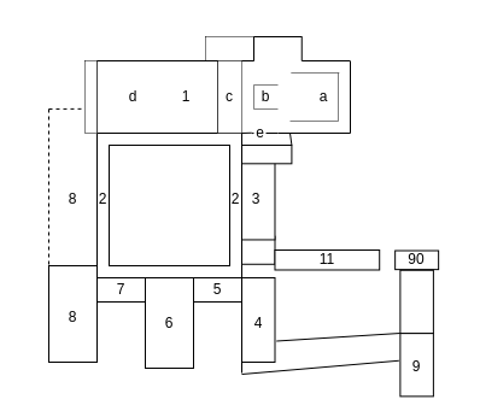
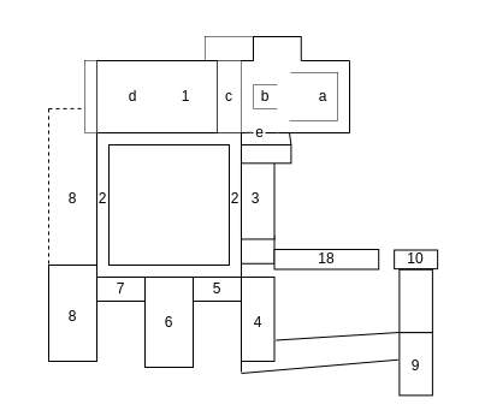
  <mxCell id="0" />
  <mxCell id="1" parent="0" />
  <mxCell id="2" value="" style="rounded=0;whiteSpace=wrap;html=1;rotation=90;strokeWidth=0.5;" vertex="1" parent="1"><mxGeometry x="180" y="20" width="20" height="40" as="geometry" /></mxCell>
  <mxCell id="3" value="" style="rounded=0;whiteSpace=wrap;html=1;rotation=90;" vertex="1" parent="1"><mxGeometry x="20" y="240" width="80" height="40" as="geometry" /></mxCell>
  <mxCell id="4" value="" style="whiteSpace=wrap;html=1;aspect=fixed;" vertex="1" parent="1"><mxGeometry x="80" y="110" width="120" height="120" as="geometry" /></mxCell>
  <mxCell id="5" value="" style="whiteSpace=wrap;html=1;aspect=fixed;" vertex="1" parent="1"><mxGeometry x="90" y="120" width="100" height="100" as="geometry" /></mxCell>
  <mxCell id="6" value="" style="rounded=0;whiteSpace=wrap;html=1;rotation=90;" vertex="1" parent="1"><mxGeometry x="102.5" y="247.5" width="75" height="40" as="geometry" /></mxCell>
  <mxCell id="7" value="" style="rounded=0;whiteSpace=wrap;html=1;rotation=90;" vertex="1" parent="1"><mxGeometry x="90" y="220" width="20" height="40" as="geometry" /></mxCell>
  <mxCell id="8" value="" style="rounded=0;whiteSpace=wrap;html=1;rotation=90;" vertex="1" parent="1"><mxGeometry x="178.75" y="251.25" width="70" height="27.5" as="geometry" /></mxCell>
  <mxCell id="9" value="" style="rounded=0;whiteSpace=wrap;html=1;rotation=90;" vertex="1" parent="1"><mxGeometry x="170" y="220" width="20" height="40" as="geometry" /></mxCell>
  <mxCell id="10" value="" style="endArrow=none;dashed=1;html=1;rounded=0;entryX=0;entryY=1;entryDx=0;entryDy=0;" edge="1" parent="1" target="3"><mxGeometry width="50" height="50" relative="1" as="geometry"><mxPoint x="40" y="90" as="sourcePoint" /><mxPoint x="40" y="150" as="targetPoint" /></mxGeometry></mxCell>
  <mxCell id="11" value="" style="rounded=0;whiteSpace=wrap;html=1;rotation=90;" vertex="1" parent="1"><mxGeometry x="100" y="30" width="60" height="100" as="geometry" /></mxCell>
  <mxCell id="12" value="" style="rounded=0;whiteSpace=wrap;html=1;rotation=90;strokeWidth=0.5;" vertex="1" parent="1"><mxGeometry x="160" y="70" width="60" height="20" as="geometry" /></mxCell>
  <mxCell id="13" value="" style="rounded=0;whiteSpace=wrap;html=1;rotation=90;strokeWidth=0.5;" vertex="1" parent="1"><mxGeometry x="45" y="75" width="60" height="10" as="geometry" /></mxCell>
  <mxCell id="14" value="" style="endArrow=none;dashed=1;html=1;rounded=0;entryX=0.664;entryY=1.229;entryDx=0;entryDy=0;entryPerimeter=0;" edge="1" parent="1" target="13"><mxGeometry width="50" height="50" relative="1" as="geometry"><mxPoint x="40" y="90" as="sourcePoint" /><mxPoint x="50" y="230" as="targetPoint" /></mxGeometry></mxCell>
  <mxCell id="15" value="" style="rounded=0;whiteSpace=wrap;html=1;rotation=90;" vertex="1" parent="1"><mxGeometry x="202.19" y="193.44" width="23.13" height="27.5" as="geometry" /></mxCell>
  <mxCell id="16" value="" style="rounded=0;whiteSpace=wrap;html=1;rotation=90;" vertex="1" parent="1"><mxGeometry x="181.53" y="152.5" width="64.41" height="27.5" as="geometry" /></mxCell>
  <mxCell id="17" value="8" style="text;html=1;align=center;verticalAlign=middle;whiteSpace=wrap;rounded=0;" vertex="1" parent="1"><mxGeometry x="30" y="247.5" width="60" height="30" as="geometry" /></mxCell>
  <mxCell id="18" value="7" style="text;html=1;align=center;verticalAlign=middle;whiteSpace=wrap;rounded=0;" vertex="1" parent="1"><mxGeometry x="70" y="225" width="60" height="30" as="geometry" /></mxCell>
  <mxCell id="19" value="6" style="text;html=1;align=center;verticalAlign=middle;whiteSpace=wrap;rounded=0;" vertex="1" parent="1"><mxGeometry x="110" y="252.5" width="60" height="30" as="geometry" /></mxCell>
  <mxCell id="20" value="5" style="text;html=1;align=center;verticalAlign=middle;whiteSpace=wrap;rounded=0;" vertex="1" parent="1"><mxGeometry x="150" y="225" width="60" height="30" as="geometry" /></mxCell>
  <mxCell id="21" value="4" style="text;html=1;align=center;verticalAlign=middle;whiteSpace=wrap;rounded=0;" vertex="1" parent="1"><mxGeometry x="183.74" y="252.5" width="60" height="30" as="geometry" /></mxCell>
  <mxCell id="22" value="8" style="text;html=1;align=center;verticalAlign=middle;whiteSpace=wrap;rounded=0;" vertex="1" parent="1"><mxGeometry x="30" y="150" width="60" height="30" as="geometry" /></mxCell>
  <mxCell id="23" value="2&lt;span style=&quot;color: rgba(0, 0, 0, 0); font-family: monospace; font-size: 0px; text-align: start; text-wrap: nowrap;&quot;&gt;%3CmxGraphModel%3E%3Croot%3E%3CmxCell%20id%3D%220%22%2F%3E%3CmxCell%20id%3D%221%22%20parent%3D%220%22%2F%3E%3CmxCell%20id%3D%222%22%20value%3D%228%22%20style%3D%22text%3Bhtml%3D1%3Balign%3Dcenter%3BverticalAlign%3Dmiddle%3BwhiteSpace%3Dwrap%3Brounded%3D0%3B%22%20vertex%3D%221%22%20parent%3D%221%22%3E%3CmxGeometry%20x%3D%22230%22%20y%3D%22290%22%20width%3D%2260%22%20height%3D%2230%22%20as%3D%22geometry%22%2F%3E%3C%2FmxCell%3E%3C%2Froot%3E%3C%2FmxGraphModel%3E&lt;/span&gt;" style="text;html=1;align=center;verticalAlign=middle;whiteSpace=wrap;rounded=0;" vertex="1" parent="1"><mxGeometry x="55" y="150" width="60" height="30" as="geometry" /></mxCell>
  <mxCell id="24" value="2&lt;span style=&quot;color: rgba(0, 0, 0, 0); font-family: monospace; font-size: 0px; text-align: start; text-wrap: nowrap;&quot;&gt;%3CmxGraphModel%3E%3Croot%3E%3CmxCell%20id%3D%220%22%2F%3E%3CmxCell%20id%3D%221%22%20parent%3D%220%22%2F%3E%3CmxCell%20id%3D%222%22%20value%3D%228%22%20style%3D%22text%3Bhtml%3D1%3Balign%3Dcenter%3BverticalAlign%3Dmiddle%3BwhiteSpace%3Dwrap%3Brounded%3D0%3B%22%20vertex%3D%221%22%20parent%3D%221%22%3E%3CmxGeometry%20x%3D%22230%22%20y%3D%22290%22%20width%3D%2260%22%20height%3D%2230%22%20as%3D%22geometry%22%2F%3E%3C%2FmxCell%3E%3C%2Froot%3E%3C%2FmxGraphModel%3E&lt;/span&gt;" style="text;html=1;align=center;verticalAlign=middle;whiteSpace=wrap;rounded=0;" vertex="1" parent="1"><mxGeometry x="165" y="150" width="60" height="30" as="geometry" /></mxCell>
  <mxCell id="25" value="3" style="text;html=1;align=center;verticalAlign=middle;whiteSpace=wrap;rounded=0;" vertex="1" parent="1"><mxGeometry x="182.18" y="150" width="60" height="30" as="geometry" /></mxCell>
  <mxCell id="26" value="1" style="text;html=1;align=center;verticalAlign=middle;whiteSpace=wrap;rounded=0;" vertex="1" parent="1"><mxGeometry x="123.74" y="65" width="60" height="30" as="geometry" /></mxCell>
  <mxCell id="27" value="d" style="text;html=1;align=center;verticalAlign=middle;whiteSpace=wrap;rounded=0;" vertex="1" parent="1"><mxGeometry x="80" y="65" width="60" height="30" as="geometry" /></mxCell>
  <mxCell id="28" value="c" style="text;html=1;align=center;verticalAlign=middle;whiteSpace=wrap;rounded=0;" vertex="1" parent="1"><mxGeometry x="185" y="65" width="10" height="30" as="geometry" /></mxCell>
  <mxCell id="29" value="" style="endArrow=none;html=1;rounded=0;entryX=0;entryY=0;entryDx=0;entryDy=0;" edge="1" parent="1" target="12"><mxGeometry width="50" height="50" relative="1" as="geometry"><mxPoint x="210" y="50" as="sourcePoint" /><mxPoint x="200" y="70" as="targetPoint" /></mxGeometry></mxCell>
  <mxCell id="30" value="" style="endArrow=none;html=1;rounded=0;" edge="1" parent="1"><mxGeometry width="50" height="50" relative="1" as="geometry"><mxPoint x="210" y="30" as="sourcePoint" /><mxPoint x="210" y="50" as="targetPoint" /></mxGeometry></mxCell>
  <mxCell id="31" value="" style="endArrow=none;html=1;rounded=0;" edge="1" parent="1"><mxGeometry width="50" height="50" relative="1" as="geometry"><mxPoint x="210" y="30" as="sourcePoint" /><mxPoint x="250" y="30" as="targetPoint" /></mxGeometry></mxCell>
  <mxCell id="32" value="" style="endArrow=none;html=1;rounded=0;" edge="1" parent="1"><mxGeometry width="50" height="50" relative="1" as="geometry"><mxPoint x="249.75" y="30" as="sourcePoint" /><mxPoint x="249.75" y="50" as="targetPoint" /></mxGeometry></mxCell>
  <mxCell id="33" value="" style="endArrow=none;html=1;rounded=0;" edge="1" parent="1"><mxGeometry width="50" height="50" relative="1" as="geometry"><mxPoint x="249.75" y="50" as="sourcePoint" /><mxPoint x="289.75" y="50" as="targetPoint" /></mxGeometry></mxCell>
  <mxCell id="34" value="" style="rounded=0;whiteSpace=wrap;html=1;rotation=90;" vertex="1" parent="1"><mxGeometry x="213.05" y="106.95" width="15.32" height="41.4" as="geometry" /></mxCell>
  <mxCell id="35" value="" style="endArrow=none;html=1;rounded=0;" edge="1" parent="1"><mxGeometry width="50" height="50" relative="1" as="geometry"><mxPoint x="230" y="110" as="sourcePoint" /><mxPoint x="290" y="110" as="targetPoint" /></mxGeometry></mxCell>
  <mxCell id="36" value="" style="rounded=0;whiteSpace=wrap;html=1;rotation=90;" vertex="1" parent="1"><mxGeometry x="262.59" y="171.87" width="16.5" height="86.73" as="geometry" /></mxCell>
  <mxCell id="37" value="" style="rounded=0;whiteSpace=wrap;html=1;rotation=90;" vertex="1" parent="1"><mxGeometry x="337.32" y="197.32" width="15.64" height="36" as="geometry" /></mxCell>
- <mxCell id="38" value="11" style="text;html=1;align=center;verticalAlign=middle;whiteSpace=wrap;rounded=0;" vertex="1" parent="1"><mxGeometry x="240.84" y="200.32" width="60" height="30" as="geometry" /></mxCell>
- <mxCell id="39" value="90" style="text;html=1;align=center;verticalAlign=middle;whiteSpace=wrap;rounded=0;" vertex="1" parent="1"><mxGeometry x="315.14" y="200" width="60" height="30" as="geometry" /></mxCell>
+ <mxCell id="38" value="18" style="text;html=1;align=center;verticalAlign=middle;whiteSpace=wrap;rounded=0;" vertex="1" parent="1"><mxGeometry x="240.84" y="200.32" width="60" height="30" as="geometry" /></mxCell>
+ <mxCell id="39" value="10" style="text;html=1;align=center;verticalAlign=middle;whiteSpace=wrap;rounded=0;" vertex="1" parent="1"><mxGeometry x="315.14" y="200" width="60" height="30" as="geometry" /></mxCell>
  <mxCell id="40" value="" style="rounded=0;whiteSpace=wrap;html=1;rotation=90;" vertex="1" parent="1"><mxGeometry x="319.02" y="236.13" width="52.25" height="27.5" as="geometry" /></mxCell>
  <mxCell id="41" value="" style="endArrow=none;html=1;rounded=0;exitX=0.75;exitY=1;exitDx=0;exitDy=0;entryX=1;entryY=1;entryDx=0;entryDy=0;" edge="1" parent="1" source="21" target="40"><mxGeometry width="50" height="50" relative="1" as="geometry"><mxPoint x="-90" y="320" as="sourcePoint" /><mxPoint x="-40" y="270" as="targetPoint" /></mxGeometry></mxCell>
  <mxCell id="42" value="" style="rounded=0;whiteSpace=wrap;html=1;rotation=90;" vertex="1" parent="1"><mxGeometry x="319.02" y="288.5" width="52.25" height="27.5" as="geometry" /></mxCell>
  <mxCell id="43" value="" style="endArrow=none;html=1;rounded=0;entryX=1;entryY=1;entryDx=0;entryDy=0;" edge="1" parent="1"><mxGeometry width="50" height="50" relative="1" as="geometry"><mxPoint x="200" y="310" as="sourcePoint" /><mxPoint x="330.37" y="298.75" as="targetPoint" /></mxGeometry></mxCell>
  <mxCell id="44" value="" style="endArrow=none;html=1;rounded=0;entryX=1;entryY=1;entryDx=0;entryDy=0;" edge="1" parent="1" target="8"><mxGeometry width="50" height="50" relative="1" as="geometry"><mxPoint x="200" y="309" as="sourcePoint" /><mxPoint x="220" y="320" as="targetPoint" /></mxGeometry></mxCell>
  <mxCell id="45" value="9" style="text;html=1;align=center;verticalAlign=middle;whiteSpace=wrap;rounded=0;" vertex="1" parent="1"><mxGeometry x="315.14" y="288.5" width="60" height="30" as="geometry" /></mxCell>
  <mxCell id="46" value="" style="endArrow=none;html=1;rounded=0;" edge="1" parent="1" source="56"><mxGeometry width="50" height="50" relative="1" as="geometry"><mxPoint x="200" y="110" as="sourcePoint" /><mxPoint x="210" y="110" as="targetPoint" /></mxGeometry></mxCell>
  <mxCell id="47" value="" style="endArrow=none;html=1;rounded=0;" edge="1" parent="1"><mxGeometry width="50" height="50" relative="1" as="geometry"><mxPoint x="220" y="110" as="sourcePoint" /><mxPoint x="230" y="110" as="targetPoint" /></mxGeometry></mxCell>
  <mxCell id="48" value="" style="endArrow=none;html=1;rounded=0;" edge="1" parent="1"><mxGeometry width="50" height="50" relative="1" as="geometry"><mxPoint x="290" y="110" as="sourcePoint" /><mxPoint x="290" y="50" as="targetPoint" /></mxGeometry></mxCell>
  <mxCell id="49" value="" style="endArrow=none;html=1;rounded=0;strokeWidth=0.5;" edge="1" parent="1"><mxGeometry width="50" height="50" relative="1" as="geometry"><mxPoint x="210" y="90" as="sourcePoint" /><mxPoint x="210" y="70" as="targetPoint" /></mxGeometry></mxCell>
  <mxCell id="50" value="" style="endArrow=none;html=1;rounded=0;strokeWidth=0.5;" edge="1" parent="1"><mxGeometry width="50" height="50" relative="1" as="geometry"><mxPoint x="230" y="70" as="sourcePoint" /><mxPoint x="210" y="70" as="targetPoint" /></mxGeometry></mxCell>
  <mxCell id="51" value="" style="endArrow=none;html=1;rounded=0;strokeWidth=0.5;" edge="1" parent="1"><mxGeometry width="50" height="50" relative="1" as="geometry"><mxPoint x="230" y="90" as="sourcePoint" /><mxPoint x="210" y="90" as="targetPoint" /></mxGeometry></mxCell>
  <mxCell id="52" value="" style="endArrow=none;html=1;rounded=0;strokeWidth=0.5;" edge="1" parent="1"><mxGeometry width="50" height="50" relative="1" as="geometry"><mxPoint x="280" y="100" as="sourcePoint" /><mxPoint x="280" y="60" as="targetPoint" /></mxGeometry></mxCell>
  <mxCell id="53" value="" style="endArrow=none;html=1;rounded=0;strokeWidth=0.5;" edge="1" parent="1"><mxGeometry width="50" height="50" relative="1" as="geometry"><mxPoint x="240" y="100" as="sourcePoint" /><mxPoint x="280" y="100" as="targetPoint" /></mxGeometry></mxCell>
  <mxCell id="54" value="" style="endArrow=none;html=1;rounded=0;strokeWidth=0.5;" edge="1" parent="1"><mxGeometry width="50" height="50" relative="1" as="geometry"><mxPoint x="240.84" y="60" as="sourcePoint" /><mxPoint x="280.84" y="60" as="targetPoint" /></mxGeometry></mxCell>
  <mxCell id="55" value="" style="endArrow=none;html=1;rounded=0;" edge="1" parent="1" target="56"><mxGeometry width="50" height="50" relative="1" as="geometry"><mxPoint x="200" y="110" as="sourcePoint" /><mxPoint x="210" y="110" as="targetPoint" /></mxGeometry></mxCell>
  <mxCell id="56" value="e" style="text;html=1;align=center;verticalAlign=middle;whiteSpace=wrap;rounded=0;" vertex="1" parent="1"><mxGeometry x="208.26" y="102" width="15" height="15" as="geometry" /></mxCell>
  <mxCell id="57" value="" style="endArrow=none;html=1;rounded=0;entryX=0;entryY=0;entryDx=0;entryDy=0;" edge="1" parent="1" target="34"><mxGeometry width="50" height="50" relative="1" as="geometry"><mxPoint x="240" y="110" as="sourcePoint" /><mxPoint x="300" y="120" as="targetPoint" /></mxGeometry></mxCell>
  <mxCell id="58" value="b" style="text;html=1;align=center;verticalAlign=middle;whiteSpace=wrap;rounded=0;" vertex="1" parent="1"><mxGeometry x="215" y="65" width="10" height="30" as="geometry" /></mxCell>
  <mxCell id="59" value="a" style="text;html=1;align=center;verticalAlign=middle;whiteSpace=wrap;rounded=0;" vertex="1" parent="1"><mxGeometry x="262.59" y="65" width="10" height="30" as="geometry" /></mxCell>
